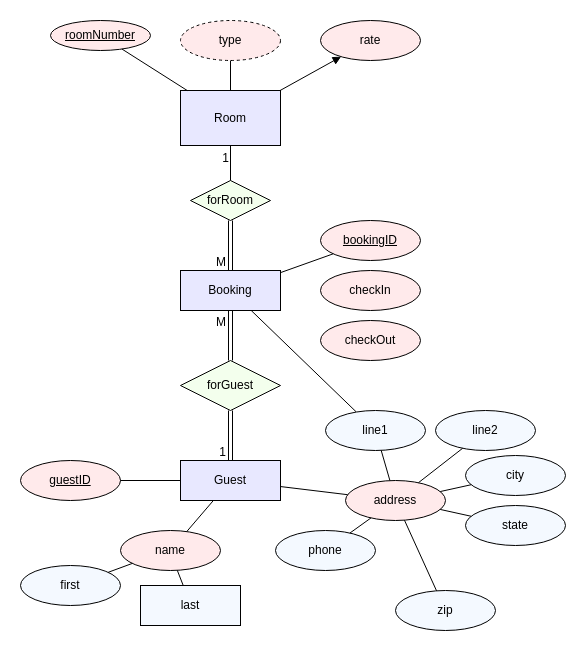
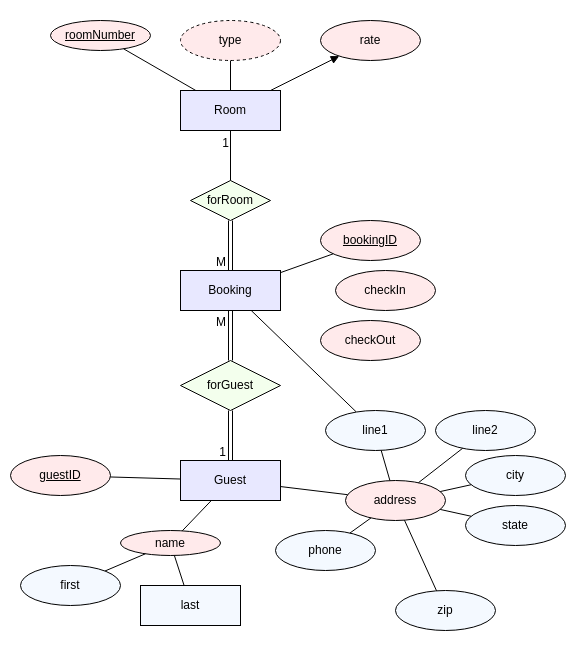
  <mxCell id="0" />
  <mxCell id="1" parent="0" />
  <mxCell id="2" value="roomNumber" style="ellipse;whiteSpace=wrap;html=1;align=center;fontStyle=4;fillColor=#FFEAEB;" parent="1" vertex="1"><mxGeometry x="50" y="20" width="100" height="30" as="geometry" /></mxCell>
  <mxCell id="3" value="type" style="ellipse;whiteSpace=wrap;html=1;align=center;fillColor=#FFEAEB;dashed=1;" parent="1" vertex="1"><mxGeometry x="180" y="20" width="100" height="40" as="geometry" /></mxCell>
  <mxCell id="4" value="rate" style="ellipse;whiteSpace=wrap;html=1;align=center;fillColor=#FFEAEB;" parent="1" vertex="1"><mxGeometry x="320" y="20" width="100" height="40" as="geometry" /></mxCell>
- <mxCell id="5" value="Room" style="whiteSpace=wrap;html=1;align=center;fillColor=#E8E8FF;" parent="1" vertex="1"><mxGeometry x="180" y="90" width="100" height="55" as="geometry" /></mxCell>
+ <mxCell id="5" value="Room" style="whiteSpace=wrap;html=1;align=center;fillColor=#E8E8FF;" parent="1" vertex="1"><mxGeometry x="180" y="90" width="100" height="40" as="geometry" /></mxCell>
  <mxCell id="6" value="" style="endArrow=none;html=1;rounded=0;" parent="1" source="5" target="2" edge="1"><mxGeometry relative="1" as="geometry"><mxPoint x="390" y="140" as="sourcePoint" /><mxPoint x="550" y="140" as="targetPoint" /></mxGeometry></mxCell>
  <mxCell id="7" value="" style="endArrow=none;html=1;rounded=0;" parent="1" source="5" target="3" edge="1"><mxGeometry relative="1" as="geometry"><mxPoint x="240" y="110" as="sourcePoint" /><mxPoint x="160" y="18" as="targetPoint" /></mxGeometry></mxCell>
  <mxCell id="8" value="" style="endArrow=block;html=1;rounded=0;" parent="1" source="5" target="4" edge="1"><mxGeometry relative="1" as="geometry"><mxPoint x="240" y="100" as="sourcePoint" /><mxPoint x="240" y="20" as="targetPoint" /></mxGeometry></mxCell>
  <mxCell id="9" value="Booking" style="whiteSpace=wrap;html=1;align=center;fillColor=#E8E8FF;" parent="1" vertex="1"><mxGeometry x="180" y="270" width="100" height="40" as="geometry" /></mxCell>
  <mxCell id="10" value="forRoom" style="shape=rhombus;perimeter=rhombusPerimeter;whiteSpace=wrap;html=1;align=center;fillColor=#F3FFED;" parent="1" vertex="1"><mxGeometry x="190" y="180" width="80" height="40" as="geometry" /></mxCell>
  <mxCell id="11" value="bookingID" style="ellipse;whiteSpace=wrap;html=1;align=center;fontStyle=4;fillColor=#FFEAEB;" parent="1" vertex="1"><mxGeometry x="320" y="220" width="100" height="40" as="geometry" /></mxCell>
- <mxCell id="12" value="checkIn" style="ellipse;whiteSpace=wrap;html=1;align=center;fillColor=#FFEAEB;" parent="1" vertex="1"><mxGeometry x="320" y="270" width="100" height="40" as="geometry" /></mxCell>
+ <mxCell id="12" value="checkIn" style="ellipse;whiteSpace=wrap;html=1;align=center;fillColor=#FFEAEB;" parent="1" vertex="1"><mxGeometry x="335" y="270" width="100" height="40" as="geometry" /></mxCell>
  <mxCell id="13" value="checkOut" style="ellipse;whiteSpace=wrap;html=1;align=center;fillColor=#FFEAEB;" parent="1" vertex="1"><mxGeometry x="320" y="320" width="100" height="40" as="geometry" /></mxCell>
  <mxCell id="14" value="" style="endArrow=none;html=1;rounded=0;" parent="1" source="9" target="11" edge="1"><mxGeometry relative="1" as="geometry"><mxPoint x="491.5" y="80" as="sourcePoint" /><mxPoint x="428.5" y="46" as="targetPoint" /></mxGeometry></mxCell>
  <mxCell id="15" value="" style="endArrow=none;html=1;rounded=0;" parent="1" source="9" target="34" edge="1"><mxGeometry relative="1" as="geometry"><mxPoint x="575" y="101" as="sourcePoint" /><mxPoint x="530" y="50" as="targetPoint" /></mxGeometry></mxCell>
  <mxCell id="16" value="Guest" style="whiteSpace=wrap;html=1;align=center;fillColor=#E8E8FF;" parent="1" vertex="1"><mxGeometry x="180" y="460" width="100" height="40" as="geometry" /></mxCell>
- <mxCell id="17" value="guestID" style="ellipse;whiteSpace=wrap;html=1;align=center;fontStyle=4;fillColor=#FFEAEB;" parent="1" vertex="1"><mxGeometry x="20" y="460" width="100" height="40" as="geometry" /></mxCell>
+ <mxCell id="17" value="guestID" style="ellipse;whiteSpace=wrap;html=1;align=center;fontStyle=4;fillColor=#FFEAEB;" parent="1" vertex="1"><mxGeometry x="10" y="455" width="100" height="40" as="geometry" /></mxCell>
  <mxCell id="18" value="" style="endArrow=none;html=1;rounded=0;" parent="1" source="16" target="17" edge="1"><mxGeometry relative="1" as="geometry"><mxPoint x="761.5" y="80" as="sourcePoint" /><mxPoint x="698.5" y="46" as="targetPoint" /></mxGeometry></mxCell>
  <mxCell id="19" value="forGuest" style="shape=rhombus;perimeter=rhombusPerimeter;whiteSpace=wrap;html=1;align=center;fillColor=#F3FFED;" parent="1" vertex="1"><mxGeometry x="180" y="360" width="100" height="50" as="geometry" /></mxCell>
  <mxCell id="20" value="address" style="ellipse;whiteSpace=wrap;html=1;align=center;fillColor=#FFEAEB;" parent="1" vertex="1"><mxGeometry x="345" y="480" width="100" height="40" as="geometry" /></mxCell>
  <mxCell id="21" value="" style="endArrow=none;html=1;rounded=0;" parent="1" source="16" target="20" edge="1"><mxGeometry relative="1" as="geometry"><mxPoint x="790" y="170" as="sourcePoint" /><mxPoint x="873" y="133" as="targetPoint" /></mxGeometry></mxCell>
  <mxCell id="22" value="" style="endArrow=none;html=1;rounded=0;" parent="1" source="10" target="5" edge="1"><mxGeometry relative="1" as="geometry"><mxPoint x="315" y="100" as="sourcePoint" /><mxPoint x="475" y="100" as="targetPoint" /></mxGeometry></mxCell>
  <mxCell id="23" value="1" style="resizable=0;html=1;whiteSpace=wrap;align=right;verticalAlign=bottom;" parent="22" connectable="0" vertex="1"><mxGeometry x="1" relative="1" as="geometry"><mxPoint y="21" as="offset" /></mxGeometry></mxCell>
  <mxCell id="24" value="" style="shape=link;html=1;rounded=0;" parent="1" source="19" target="9" edge="1"><mxGeometry relative="1" as="geometry"><mxPoint x="320" y="454.5" as="sourcePoint" /><mxPoint x="480" y="454.5" as="targetPoint" /></mxGeometry></mxCell>
  <mxCell id="25" value="M" style="resizable=0;html=1;whiteSpace=wrap;align=right;verticalAlign=bottom;" parent="24" connectable="0" vertex="1"><mxGeometry x="1" relative="1" as="geometry"><mxPoint x="-3" y="20" as="offset" /></mxGeometry></mxCell>
  <mxCell id="26" value="" style="shape=link;html=1;rounded=0;" parent="1" source="10" target="9" edge="1"><mxGeometry relative="1" as="geometry"><mxPoint x="240" y="370" as="sourcePoint" /><mxPoint x="230" y="290" as="targetPoint" /></mxGeometry></mxCell>
  <mxCell id="27" value="M" style="resizable=0;html=1;whiteSpace=wrap;align=right;verticalAlign=bottom;" parent="26" connectable="0" vertex="1"><mxGeometry x="1" relative="1" as="geometry"><mxPoint x="-3" as="offset" /></mxGeometry></mxCell>
  <mxCell id="28" value="" style="shape=link;html=1;rounded=0;" parent="1" source="19" target="16" edge="1"><mxGeometry relative="1" as="geometry"><mxPoint x="240" y="370" as="sourcePoint" /><mxPoint x="240" y="320" as="targetPoint" /></mxGeometry></mxCell>
  <mxCell id="29" value="1" style="resizable=0;html=1;whiteSpace=wrap;align=right;verticalAlign=bottom;" parent="28" connectable="0" vertex="1"><mxGeometry x="1" relative="1" as="geometry"><mxPoint x="-3" as="offset" /></mxGeometry></mxCell>
  <mxCell id="30" value="zip" style="ellipse;whiteSpace=wrap;html=1;align=center;fillColor=#F4F9FF;" parent="1" vertex="1"><mxGeometry x="395" y="590" width="100" height="40" as="geometry" /></mxCell>
  <mxCell id="31" value="state" style="ellipse;whiteSpace=wrap;html=1;align=center;fillColor=#F4F9FF;" parent="1" vertex="1"><mxGeometry x="465" y="505" width="100" height="40" as="geometry" /></mxCell>
  <mxCell id="32" value="city" style="ellipse;whiteSpace=wrap;html=1;align=center;fillColor=#F4F9FF;" parent="1" vertex="1"><mxGeometry x="465" y="455" width="100" height="40" as="geometry" /></mxCell>
  <mxCell id="33" value="line2" style="ellipse;whiteSpace=wrap;html=1;align=center;fillColor=#F4F9FF;" parent="1" vertex="1"><mxGeometry x="435" y="410" width="100" height="40" as="geometry" /></mxCell>
  <mxCell id="34" value="line1" style="ellipse;whiteSpace=wrap;html=1;align=center;fillColor=#F4F9FF;" parent="1" vertex="1"><mxGeometry x="325" y="410" width="100" height="40" as="geometry" /></mxCell>
  <mxCell id="35" value="" style="endArrow=none;html=1;rounded=0;" parent="1" source="20" target="34" edge="1"><mxGeometry relative="1" as="geometry"><mxPoint x="315" y="455" as="sourcePoint" /><mxPoint x="365" y="455" as="targetPoint" /></mxGeometry></mxCell>
  <mxCell id="36" value="" style="endArrow=none;html=1;rounded=0;" parent="1" source="20" target="33" edge="1"><mxGeometry relative="1" as="geometry"><mxPoint x="325" y="465" as="sourcePoint" /><mxPoint x="375" y="465" as="targetPoint" /></mxGeometry></mxCell>
  <mxCell id="37" value="" style="endArrow=none;html=1;rounded=0;" parent="1" source="20" target="32" edge="1"><mxGeometry relative="1" as="geometry"><mxPoint x="335" y="475" as="sourcePoint" /><mxPoint x="385" y="475" as="targetPoint" /></mxGeometry></mxCell>
  <mxCell id="38" value="" style="endArrow=none;html=1;rounded=0;" parent="1" source="20" target="31" edge="1"><mxGeometry relative="1" as="geometry"><mxPoint x="345" y="485" as="sourcePoint" /><mxPoint x="395" y="485" as="targetPoint" /></mxGeometry></mxCell>
  <mxCell id="39" value="" style="endArrow=none;html=1;rounded=0;" parent="1" source="20" target="30" edge="1"><mxGeometry relative="1" as="geometry"><mxPoint x="429" y="528" as="sourcePoint" /><mxPoint x="471" y="558" as="targetPoint" /></mxGeometry></mxCell>
  <mxCell id="40" value="phone" style="ellipse;whiteSpace=wrap;html=1;align=center;fillColor=#F4F9FF;" parent="1" vertex="1"><mxGeometry x="275" y="530" width="100" height="40" as="geometry" /></mxCell>
  <mxCell id="41" value="" style="endArrow=none;html=1;rounded=0;" parent="1" source="20" target="40" edge="1"><mxGeometry relative="1" as="geometry"><mxPoint x="417" y="529" as="sourcePoint" /><mxPoint x="433" y="556" as="targetPoint" /></mxGeometry></mxCell>
- <mxCell id="42" value="name" style="ellipse;whiteSpace=wrap;html=1;align=center;fillColor=#FFEAEB;" parent="1" vertex="1"><mxGeometry x="120" y="530" width="100" height="40" as="geometry" /></mxCell>
+ <mxCell id="42" value="name" style="ellipse;whiteSpace=wrap;html=1;align=center;fillColor=#FFEAEB;" parent="1" vertex="1"><mxGeometry x="120" y="530" width="100" height="25" as="geometry" /></mxCell>
  <mxCell id="43" value="" style="endArrow=none;html=1;rounded=0;" parent="1" source="16" target="42" edge="1"><mxGeometry relative="1" as="geometry"><mxPoint x="190" y="525" as="sourcePoint" /><mxPoint x="810" y="95" as="targetPoint" /></mxGeometry></mxCell>
  <mxCell id="44" value="first" style="ellipse;whiteSpace=wrap;html=1;align=center;fillColor=#F4F9FF;" parent="1" vertex="1"><mxGeometry x="20" y="565" width="100" height="40" as="geometry" /></mxCell>
  <mxCell id="45" value="last" style="whiteSpace=wrap;html=1;align=center;fillColor=#F4F9FF;rounded=0;" parent="1" vertex="1"><mxGeometry x="140" y="585" width="100" height="40" as="geometry" /></mxCell>
  <mxCell id="46" value="" style="endArrow=none;html=1;rounded=0;" parent="1" source="42" target="44" edge="1"><mxGeometry relative="1" as="geometry"><mxPoint x="257" y="545" as="sourcePoint" /><mxPoint x="203" y="520" as="targetPoint" /></mxGeometry></mxCell>
  <mxCell id="47" value="" style="endArrow=none;html=1;rounded=0;" parent="1" source="42" target="45" edge="1"><mxGeometry relative="1" as="geometry"><mxPoint x="138" y="554" as="sourcePoint" /><mxPoint x="111" y="546" as="targetPoint" /></mxGeometry></mxCell>
